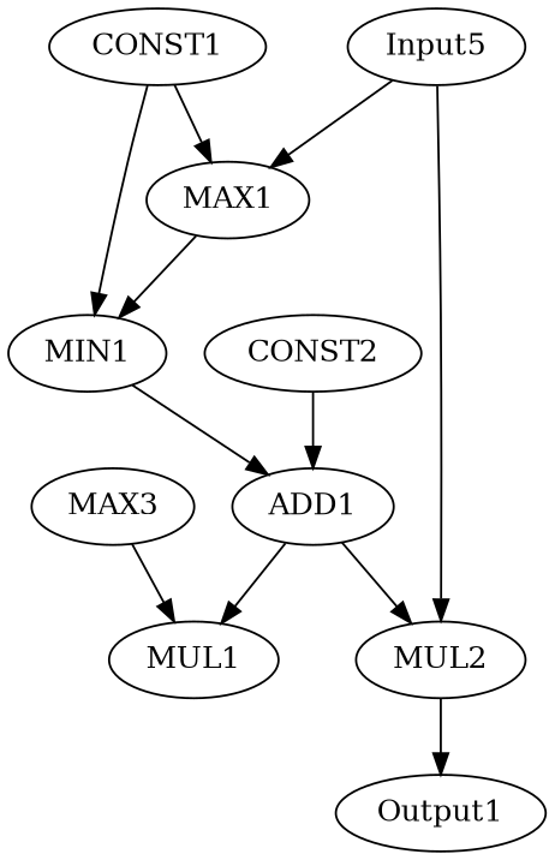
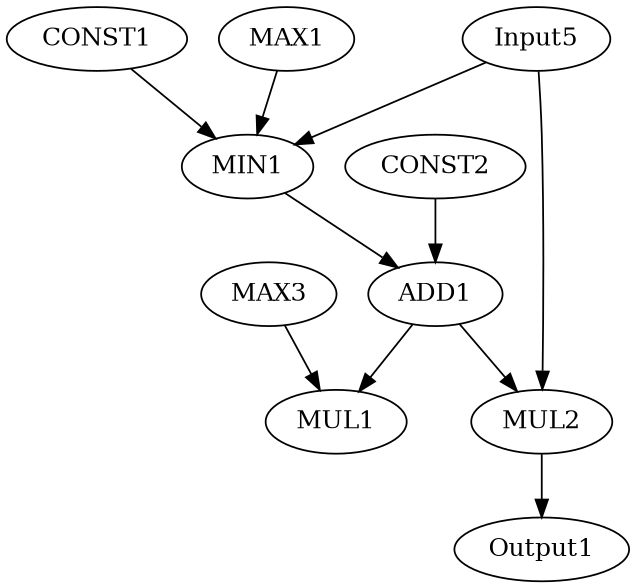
  digraph {
    node [opcode=const]
    edge [operand=0]
    CONST1 [value=49664]
    MAX1 [opcode=fmax]
    MIN1 [opcode=fmin]
    CONST2 [value=16896]
    ADD1 [opcode=fadd]
    MUL1 [opcode=fmul]
    MUL2 [opcode=fmul]
    n8 [label=MAX3 value=12629]
    n9 [label=Input5 offset="0, 0" opcode=input pattern="2, 1000" ref_name=A1]
    Output1 [offset="0, 0" opcode=output pattern="2, 1000" ref_name=B1]
-   CONST1 -> MAX1 [operand=1]
    CONST1 -> MIN1 [operand=1]
    MAX1 -> MIN1
    MIN1 -> ADD1
    CONST2 -> ADD1 [operan=1 operand=""]
    ADD1 -> MUL1
    ADD1 -> MUL2
    MUL2 -> Output1
    n8 -> MUL1 [operand=1]
-   n9 -> MAX1
+   n9 -> MIN1
    n9 -> MUL2 [operand=1]
  }
